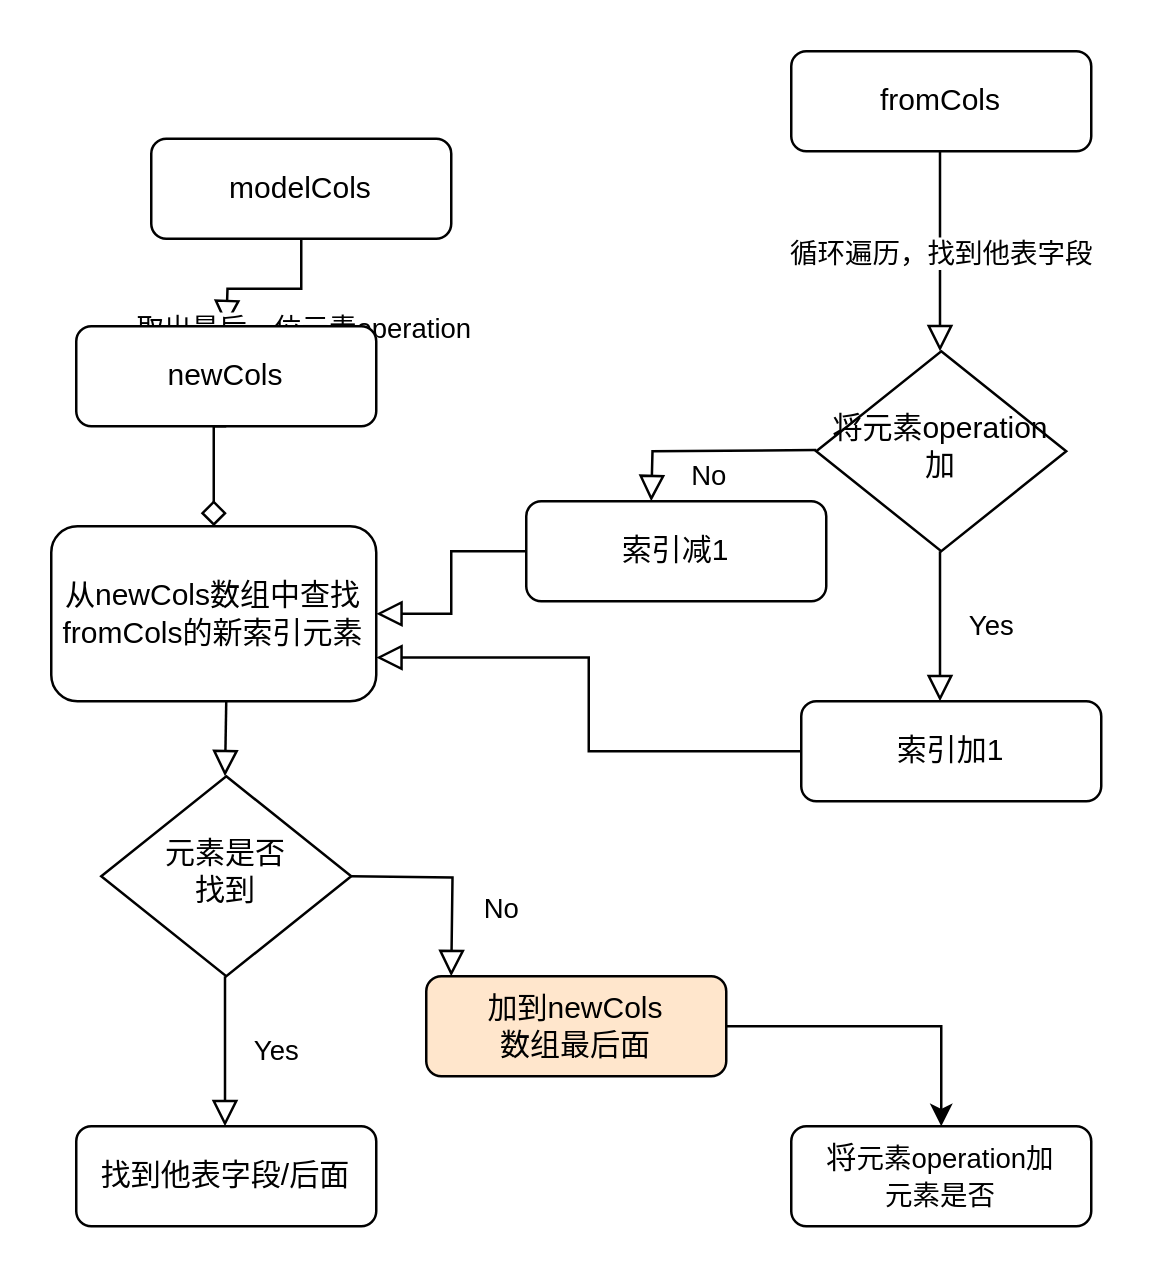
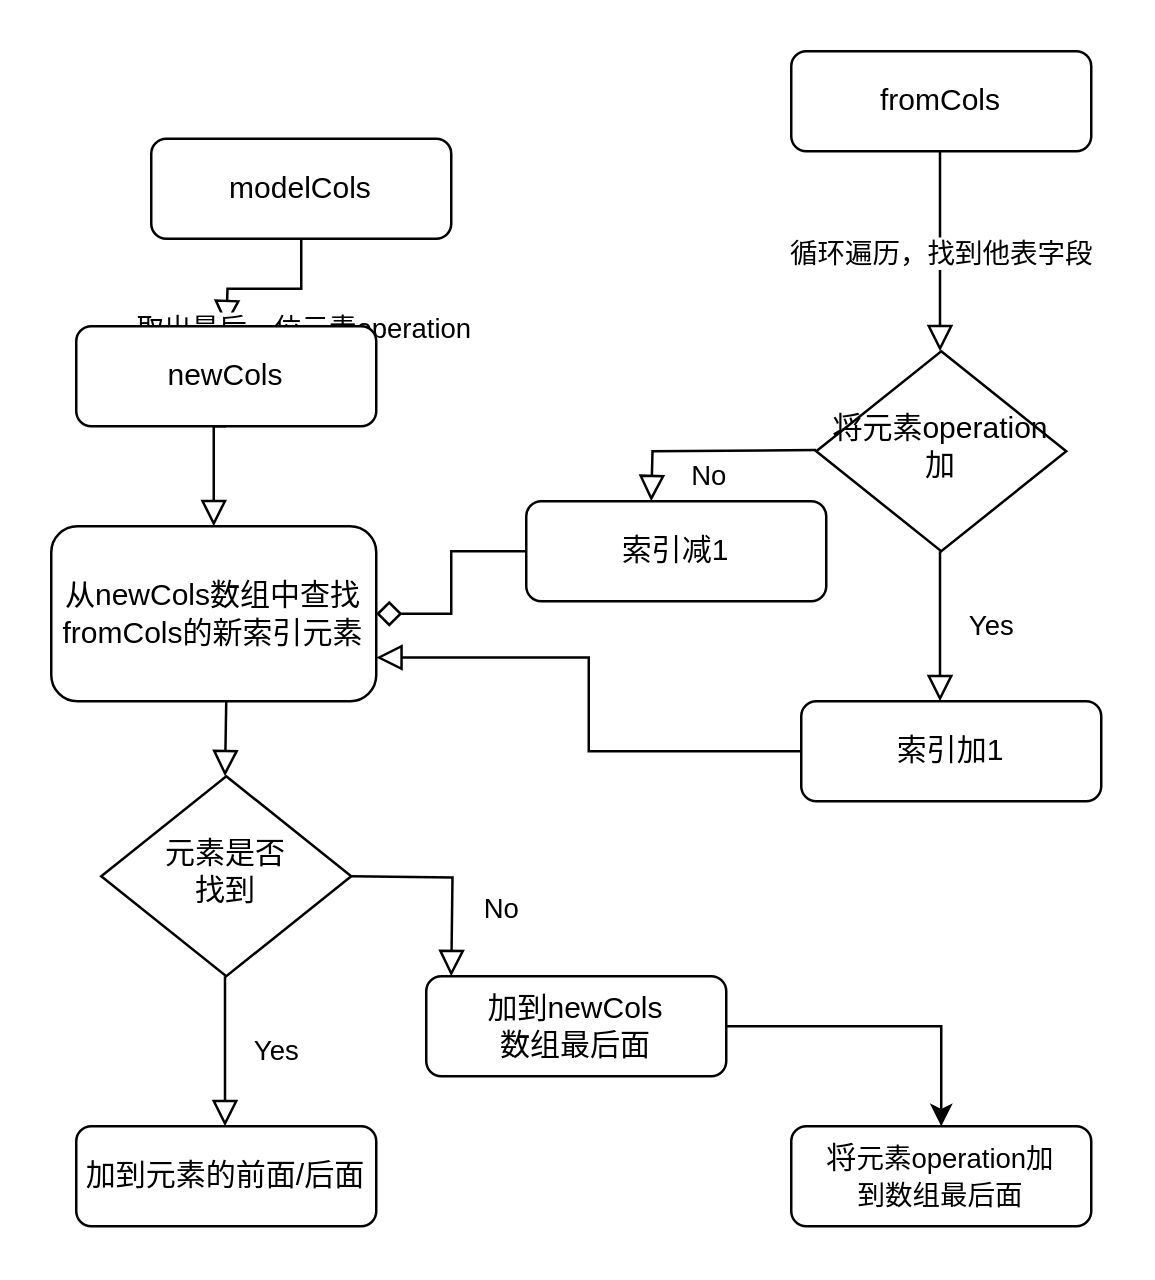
  <mxCell id="0" />
  <mxCell id="1" parent="0" />
  <mxCell id="2" value="" style="rounded=0;html=1;jettySize=auto;orthogonalLoop=1;fontSize=11;endArrow=block;endFill=0;endSize=8;strokeWidth=1;shadow=0;labelBackgroundColor=none;edgeStyle=orthogonalEdgeStyle;" parent="1" source="4" edge="1"><mxGeometry relative="1" as="geometry"><mxPoint x="90" y="130" as="targetPoint" /></mxGeometry></mxCell>
  <mxCell id="3" value="取出最后一位元素operation" style="edgeLabel;html=1;align=center;verticalAlign=middle;resizable=0;points=[];" vertex="1" connectable="0" parent="2"><mxGeometry x="-0.4" relative="1" as="geometry"><mxPoint y="16" as="offset" /></mxGeometry></mxCell>
  <mxCell id="4" value="modelCols" style="rounded=1;whiteSpace=wrap;html=1;fontSize=12;glass=0;strokeWidth=1;shadow=0;" parent="1" vertex="1"><mxGeometry x="60" y="55" width="120" height="40" as="geometry" /></mxCell>
  <mxCell id="5" value="fromCols" style="rounded=1;whiteSpace=wrap;html=1;fontSize=12;glass=0;strokeWidth=1;shadow=0;" vertex="1" parent="1"><mxGeometry x="316" y="20" width="120" height="40" as="geometry" /></mxCell>
  <mxCell id="6" value="" style="rounded=0;html=1;jettySize=auto;orthogonalLoop=1;fontSize=11;endArrow=block;endFill=0;endSize=8;strokeWidth=1;shadow=0;labelBackgroundColor=none;edgeStyle=orthogonalEdgeStyle;" edge="1" parent="1"><mxGeometry relative="1" as="geometry"><mxPoint x="375.5" y="60" as="sourcePoint" /><mxPoint x="375.5" y="140" as="targetPoint" /><Array as="points"><mxPoint x="376" y="110" /><mxPoint x="376" y="110" /></Array></mxGeometry></mxCell>
  <mxCell id="7" value="循环遍历，找到他表字段" style="edgeLabel;html=1;align=center;verticalAlign=middle;resizable=0;points=[];" vertex="1" connectable="0" parent="6"><mxGeometry x="-0.4" relative="1" as="geometry"><mxPoint y="16" as="offset" /></mxGeometry></mxCell>
  <mxCell id="8" value="Yes" style="rounded=0;html=1;jettySize=auto;orthogonalLoop=1;fontSize=11;endArrow=block;endFill=0;endSize=8;strokeWidth=1;shadow=0;labelBackgroundColor=none;edgeStyle=orthogonalEdgeStyle;" edge="1" parent="1"><mxGeometry y="20" relative="1" as="geometry"><mxPoint as="offset" /><mxPoint x="375.5" y="220" as="sourcePoint" /><mxPoint x="375.5" y="280" as="targetPoint" /></mxGeometry></mxCell>
  <mxCell id="9" value="No" style="edgeStyle=orthogonalEdgeStyle;rounded=0;html=1;jettySize=auto;orthogonalLoop=1;fontSize=11;endArrow=block;endFill=0;endSize=8;strokeWidth=1;shadow=0;labelBackgroundColor=none;entryX=0.5;entryY=0;entryDx=0;entryDy=0;" edge="1" parent="1"><mxGeometry y="10" relative="1" as="geometry"><mxPoint as="offset" /><mxPoint x="326" y="179.5" as="sourcePoint" /><mxPoint x="260" y="200" as="targetPoint" /></mxGeometry></mxCell>
  <mxCell id="10" value="索引加1" style="rounded=1;whiteSpace=wrap;html=1;fontSize=12;glass=0;strokeWidth=1;shadow=0;" vertex="1" parent="1"><mxGeometry x="320" y="280" width="120" height="40" as="geometry" /></mxCell>
  <mxCell id="11" value="将元素operation加" style="rhombus;whiteSpace=wrap;html=1;shadow=0;fontFamily=Helvetica;fontSize=12;align=center;strokeWidth=1;spacing=6;spacingTop=-4;" vertex="1" parent="1"><mxGeometry x="326" y="140" width="100" height="80" as="geometry" /></mxCell>
  <mxCell id="12" value="newCols" style="rounded=1;whiteSpace=wrap;html=1;fontSize=12;glass=0;strokeWidth=1;shadow=0;" vertex="1" parent="1"><mxGeometry x="30" y="130" width="120" height="40" as="geometry" /></mxCell>
  <mxCell id="13" value="索引减1" style="rounded=1;whiteSpace=wrap;html=1;fontSize=12;glass=0;strokeWidth=1;shadow=0;" vertex="1" parent="1"><mxGeometry x="210" y="200" width="120" height="40" as="geometry" /></mxCell>
  <mxCell id="14" value="元素是否&lt;div&gt;找到&lt;/div&gt;" style="rhombus;whiteSpace=wrap;html=1;shadow=0;fontFamily=Helvetica;fontSize=12;align=center;strokeWidth=1;spacing=6;spacingTop=-4;" vertex="1" parent="1"><mxGeometry x="40" y="310" width="100" height="80" as="geometry" /></mxCell>
  <mxCell id="15" value="Yes" style="rounded=0;html=1;jettySize=auto;orthogonalLoop=1;fontSize=11;endArrow=block;endFill=0;endSize=8;strokeWidth=1;shadow=0;labelBackgroundColor=none;edgeStyle=orthogonalEdgeStyle;" edge="1" parent="1"><mxGeometry y="20" relative="1" as="geometry"><mxPoint as="offset" /><mxPoint x="89.5" y="390" as="sourcePoint" /><mxPoint x="89.5" y="450" as="targetPoint" /></mxGeometry></mxCell>
  <mxCell id="16" value="No" style="rounded=0;html=1;jettySize=auto;orthogonalLoop=1;fontSize=11;endArrow=block;endFill=0;endSize=8;strokeWidth=1;shadow=0;labelBackgroundColor=none;edgeStyle=orthogonalEdgeStyle;" edge="1" parent="1"><mxGeometry x="0.333" y="20" relative="1" as="geometry"><mxPoint as="offset" /><mxPoint x="140" y="350" as="sourcePoint" /><mxPoint x="180" y="390" as="targetPoint" /></mxGeometry></mxCell>
- <mxCell id="17" value="找到他表字段/后面" style="rounded=1;whiteSpace=wrap;html=1;fontSize=12;glass=0;strokeWidth=1;shadow=0;" vertex="1" parent="1"><mxGeometry x="30" y="450" width="120" height="40" as="geometry" /></mxCell>
+ <mxCell id="17" value="加到元素的前面/后面" style="rounded=1;whiteSpace=wrap;html=1;fontSize=12;glass=0;strokeWidth=1;shadow=0;" vertex="1" parent="1"><mxGeometry x="30" y="450" width="120" height="40" as="geometry" /></mxCell>
  <mxCell id="18" value="从newCols数组中查找fromCols的新索引元素" style="rounded=1;whiteSpace=wrap;html=1;fontSize=12;glass=0;strokeWidth=1;shadow=0;" vertex="1" parent="1"><mxGeometry x="20" y="210" width="130" height="70" as="geometry" /></mxCell>
- <mxCell id="19" value="" style="rounded=0;html=1;jettySize=auto;orthogonalLoop=1;fontSize=11;endArrow=diamond;endFill=0;endSize=8;strokeWidth=1;shadow=0;labelBackgroundColor=none;edgeStyle=orthogonalEdgeStyle;exitX=0.5;exitY=1;exitDx=0;exitDy=0;entryX=0.5;entryY=0;entryDx=0;entryDy=0;" edge="1" parent="1" source="12" target="18"><mxGeometry relative="1" as="geometry"><mxPoint x="90" y="180" as="sourcePoint" /><mxPoint x="90" y="220" as="targetPoint" /><Array as="points"><mxPoint x="85" y="170" /></Array></mxGeometry></mxCell>
+ <mxCell id="19" value="" style="rounded=0;html=1;jettySize=auto;orthogonalLoop=1;fontSize=11;endArrow=block;endFill=0;endSize=8;strokeWidth=1;shadow=0;labelBackgroundColor=none;edgeStyle=orthogonalEdgeStyle;exitX=0.5;exitY=1;exitDx=0;exitDy=0;entryX=0.5;entryY=0;entryDx=0;entryDy=0;" edge="1" parent="1" source="12" target="18"><mxGeometry relative="1" as="geometry"><mxPoint x="90" y="180" as="sourcePoint" /><mxPoint x="90" y="220" as="targetPoint" /><Array as="points"><mxPoint x="85" y="170" /></Array></mxGeometry></mxCell>
  <mxCell id="20" value="" style="rounded=0;html=1;jettySize=auto;orthogonalLoop=1;fontSize=11;endArrow=block;endFill=0;endSize=8;strokeWidth=1;shadow=0;labelBackgroundColor=none;edgeStyle=orthogonalEdgeStyle;entryX=0.5;entryY=0;entryDx=0;entryDy=0;" edge="1" parent="1"><mxGeometry relative="1" as="geometry"><mxPoint x="90" y="280" as="sourcePoint" /><mxPoint x="89.5" y="310" as="targetPoint" /><Array as="points" /></mxGeometry></mxCell>
  <mxCell id="21" style="edgeStyle=orthogonalEdgeStyle;rounded=0;orthogonalLoop=1;jettySize=auto;html=1;exitX=1;exitY=0.5;exitDx=0;exitDy=0;entryX=0.5;entryY=0;entryDx=0;entryDy=0;" edge="1" parent="1" source="22" target="25"><mxGeometry relative="1" as="geometry" /></mxCell>
- <mxCell id="22" value="加到newCols&lt;div&gt;数组最后面&lt;/div&gt;" style="rounded=1;whiteSpace=wrap;html=1;fontSize=12;glass=0;strokeWidth=1;shadow=0;fillColor=#ffe6cc;" vertex="1" parent="1"><mxGeometry x="170" y="390" width="120" height="40" as="geometry" /></mxCell>
- <mxCell id="23" value="" style="rounded=0;html=1;jettySize=auto;orthogonalLoop=1;fontSize=11;endArrow=block;endFill=0;endSize=8;strokeWidth=1;shadow=0;labelBackgroundColor=none;edgeStyle=orthogonalEdgeStyle;exitX=0;exitY=0.5;exitDx=0;exitDy=0;entryX=1;entryY=0.5;entryDx=0;entryDy=0;" edge="1" parent="1" source="13" target="18"><mxGeometry relative="1" as="geometry"><mxPoint x="100" y="180" as="sourcePoint" /><mxPoint x="100" y="240" as="targetPoint" /><Array as="points" /></mxGeometry></mxCell>
+ <mxCell id="22" value="加到newCols&lt;div&gt;数组最后面&lt;/div&gt;" style="rounded=1;whiteSpace=wrap;html=1;fontSize=12;glass=0;strokeWidth=1;shadow=0;" vertex="1" parent="1"><mxGeometry x="170" y="390" width="120" height="40" as="geometry" /></mxCell>
+ <mxCell id="23" value="" style="rounded=0;html=1;jettySize=auto;orthogonalLoop=1;fontSize=11;endArrow=diamond;endFill=0;endSize=8;strokeWidth=1;shadow=0;labelBackgroundColor=none;edgeStyle=orthogonalEdgeStyle;exitX=0;exitY=0.5;exitDx=0;exitDy=0;entryX=1;entryY=0.5;entryDx=0;entryDy=0;" edge="1" parent="1" source="13" target="18"><mxGeometry relative="1" as="geometry"><mxPoint x="100" y="180" as="sourcePoint" /><mxPoint x="100" y="240" as="targetPoint" /><Array as="points" /></mxGeometry></mxCell>
  <mxCell id="24" value="" style="rounded=0;html=1;jettySize=auto;orthogonalLoop=1;fontSize=11;endArrow=block;endFill=0;endSize=8;strokeWidth=1;shadow=0;labelBackgroundColor=none;edgeStyle=orthogonalEdgeStyle;entryX=1;entryY=0.75;entryDx=0;entryDy=0;" edge="1" parent="1" source="10" target="18"><mxGeometry relative="1" as="geometry"><mxPoint x="316" y="300" as="sourcePoint" /><mxPoint x="256" y="330" as="targetPoint" /><Array as="points" /></mxGeometry></mxCell>
- <mxCell id="25" value="将&lt;span style=&quot;font-size: 11px; text-wrap-mode: nowrap; background-color: rgb(255, 255, 255);&quot;&gt;元素operation加&lt;/span&gt;&lt;div&gt;&lt;span style=&quot;font-size: 11px; text-wrap-mode: nowrap; background-color: rgb(255, 255, 255);&quot;&gt;元素是否&lt;/span&gt;&lt;/div&gt;" style="rounded=1;whiteSpace=wrap;html=1;fontSize=12;glass=0;strokeWidth=1;shadow=0;" vertex="1" parent="1"><mxGeometry x="316" y="450" width="120" height="40" as="geometry" /></mxCell>
+ <mxCell id="25" value="将&lt;span style=&quot;font-size: 11px; text-wrap-mode: nowrap; background-color: rgb(255, 255, 255);&quot;&gt;元素operation加&lt;/span&gt;&lt;div&gt;&lt;span style=&quot;font-size: 11px; text-wrap-mode: nowrap; background-color: rgb(255, 255, 255);&quot;&gt;到数组最后面&lt;/span&gt;&lt;/div&gt;" style="rounded=1;whiteSpace=wrap;html=1;fontSize=12;glass=0;strokeWidth=1;shadow=0;" vertex="1" parent="1"><mxGeometry x="316" y="450" width="120" height="40" as="geometry" /></mxCell>
